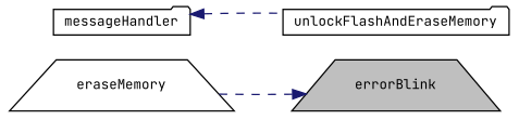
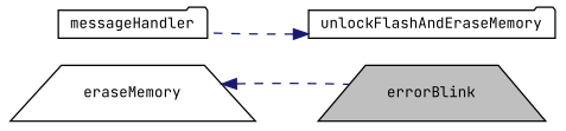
  digraph {
    fontname="JetBrains Mono"
    rankdir=RL
    node [color=black fillcolor=white fontname="JetBrains Mono" fontsize=10 shape=trapezium style=filled]
    edge [color=midnightblue dir=back fontname="JetBrains Mono" fontsize=10 labelfontname=Helvetica labelfontsize=10 style=dashed]
    n1 [fillcolor=grey75 fontcolor=black height=0.2 label=errorBlink width=0.4]
    n2 [height=0.2 label=eraseMemory width=0.4]
    n3 [height=0.2 label=unlockFlashAndEraseMemory shape=folder width=0.4]
    n4 [height=0.2 label=messageHandler shape=folder width=0.4]
-   n1 -> n2
-   n4 -> n3
+   n2 -> n1
+   n3 -> n4
  }
